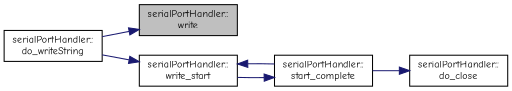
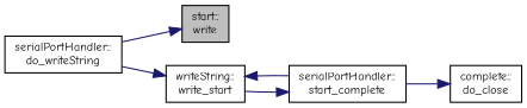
  digraph {
    fontname="Comic Neue"
    rankdir=LR
    node [color=black fillcolor=white fontname="Comic Neue" fontsize=10 shape=record style=filled]
    edge [color=midnightblue fontname="Comic Neue" fontsize=10 labelfontname=Helvetica labelfontsize=10 style=solid]
-   n1 [fillcolor=grey75 fontcolor=black height=0.2 label="serialPortHandler::\lwrite" width=0.4]
+   n1 [fillcolor=grey75 fontcolor=black height=0.2 label="start::\lwrite" width=0.4]
    n2 [height=0.2 label="serialPortHandler::\ldo_writeString" width=0.4]
-   n3 [height=0.2 label="serialPortHandler::\lwrite_start" width=0.4]
+   n3 [height=0.2 label="writeString::\lwrite_start" width=0.4]
    n4 [height=0.2 label="serialPortHandler::\lstart_complete" width=0.4]
-   n5 [height=0.2 label="serialPortHandler::\ldo_close" width=0.4]
+   n5 [height=0.2 label="complete::\ldo_close" width=0.4]
    n2 -> n1
    n2 -> n3
    n3 -> n4
    n4 -> n3
    n4 -> n5
  }
